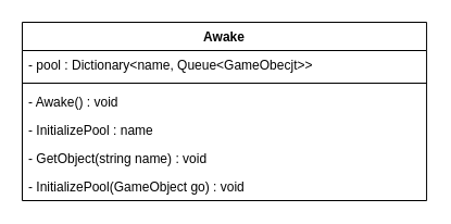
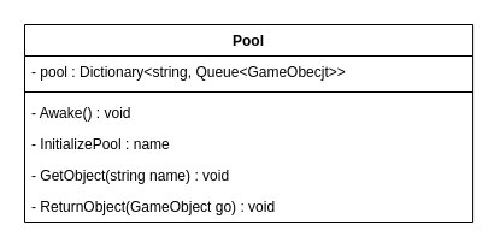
  <mxCell id="0" />
  <mxCell id="1" parent="0" />
- <mxCell id="2" value="Awake" style="swimlane;fontStyle=1;align=center;verticalAlign=top;childLayout=stackLayout;horizontal=1;startSize=26;horizontalStack=0;resizeParent=1;resizeParentMax=0;resizeLast=0;collapsible=1;marginBottom=0;whiteSpace=wrap;html=1;" vertex="1" parent="1"><mxGeometry x="20" y="20" width="372.09" height="164" as="geometry" /></mxCell>
- <mxCell id="3" value="- pool : Dictionary&amp;lt;name, Queue&amp;lt;GameObecjt&amp;gt;&amp;gt;" style="text;strokeColor=none;fillColor=none;align=left;verticalAlign=top;spacingLeft=4;spacingRight=4;overflow=hidden;rotatable=0;points=[[0,0.5],[1,0.5]];portConstraint=eastwest;whiteSpace=wrap;html=1;" vertex="1" parent="2"><mxGeometry y="26" width="372.09" height="26" as="geometry" /></mxCell>
+ <mxCell id="2" value="Pool" style="swimlane;fontStyle=1;align=center;verticalAlign=top;childLayout=stackLayout;horizontal=1;startSize=26;horizontalStack=0;resizeParent=1;resizeParentMax=0;resizeLast=0;collapsible=1;marginBottom=0;whiteSpace=wrap;html=1;" vertex="1" parent="1"><mxGeometry x="20" y="20" width="372.09" height="164" as="geometry" /></mxCell>
+ <mxCell id="3" value="- pool : Dictionary&amp;lt;string, Queue&amp;lt;GameObecjt&amp;gt;&amp;gt;" style="text;strokeColor=none;fillColor=none;align=left;verticalAlign=top;spacingLeft=4;spacingRight=4;overflow=hidden;rotatable=0;points=[[0,0.5],[1,0.5]];portConstraint=eastwest;whiteSpace=wrap;html=1;" vertex="1" parent="2"><mxGeometry y="26" width="372.09" height="26" as="geometry" /></mxCell>
  <mxCell id="4" value="" style="line;strokeWidth=1;fillColor=none;align=left;verticalAlign=middle;spacingTop=-1;spacingLeft=3;spacingRight=3;rotatable=0;labelPosition=right;points=[];portConstraint=eastwest;strokeColor=inherit;" vertex="1" parent="2"><mxGeometry y="52" width="372.09" height="8" as="geometry" /></mxCell>
  <mxCell id="5" value="- Awake() : void" style="text;strokeColor=none;fillColor=none;align=left;verticalAlign=top;spacingLeft=4;spacingRight=4;overflow=hidden;rotatable=0;points=[[0,0.5],[1,0.5]];portConstraint=eastwest;whiteSpace=wrap;html=1;" vertex="1" parent="2"><mxGeometry y="60" width="372.09" height="26" as="geometry" /></mxCell>
  <mxCell id="6" value="- InitializePool : name" style="text;strokeColor=none;fillColor=none;align=left;verticalAlign=top;spacingLeft=4;spacingRight=4;overflow=hidden;rotatable=0;points=[[0,0.5],[1,0.5]];portConstraint=eastwest;whiteSpace=wrap;html=1;" vertex="1" parent="2"><mxGeometry y="86" width="372.09" height="26" as="geometry" /></mxCell>
  <mxCell id="7" value="- GetObject(string name) : void" style="text;strokeColor=none;fillColor=none;align=left;verticalAlign=top;spacingLeft=4;spacingRight=4;overflow=hidden;rotatable=0;points=[[0,0.5],[1,0.5]];portConstraint=eastwest;whiteSpace=wrap;html=1;" vertex="1" parent="2"><mxGeometry y="112" width="372.09" height="26" as="geometry" /></mxCell>
- <mxCell id="8" value="- InitializePool(GameObject go) : void" style="text;strokeColor=none;fillColor=none;align=left;verticalAlign=top;spacingLeft=4;spacingRight=4;overflow=hidden;rotatable=0;points=[[0,0.5],[1,0.5]];portConstraint=eastwest;whiteSpace=wrap;html=1;" vertex="1" parent="2"><mxGeometry y="138" width="372.09" height="26" as="geometry" /></mxCell>
+ <mxCell id="8" value="- ReturnObject(GameObject go) : void" style="text;strokeColor=none;fillColor=none;align=left;verticalAlign=top;spacingLeft=4;spacingRight=4;overflow=hidden;rotatable=0;points=[[0,0.5],[1,0.5]];portConstraint=eastwest;whiteSpace=wrap;html=1;" vertex="1" parent="2"><mxGeometry y="138" width="372.09" height="26" as="geometry" /></mxCell>
